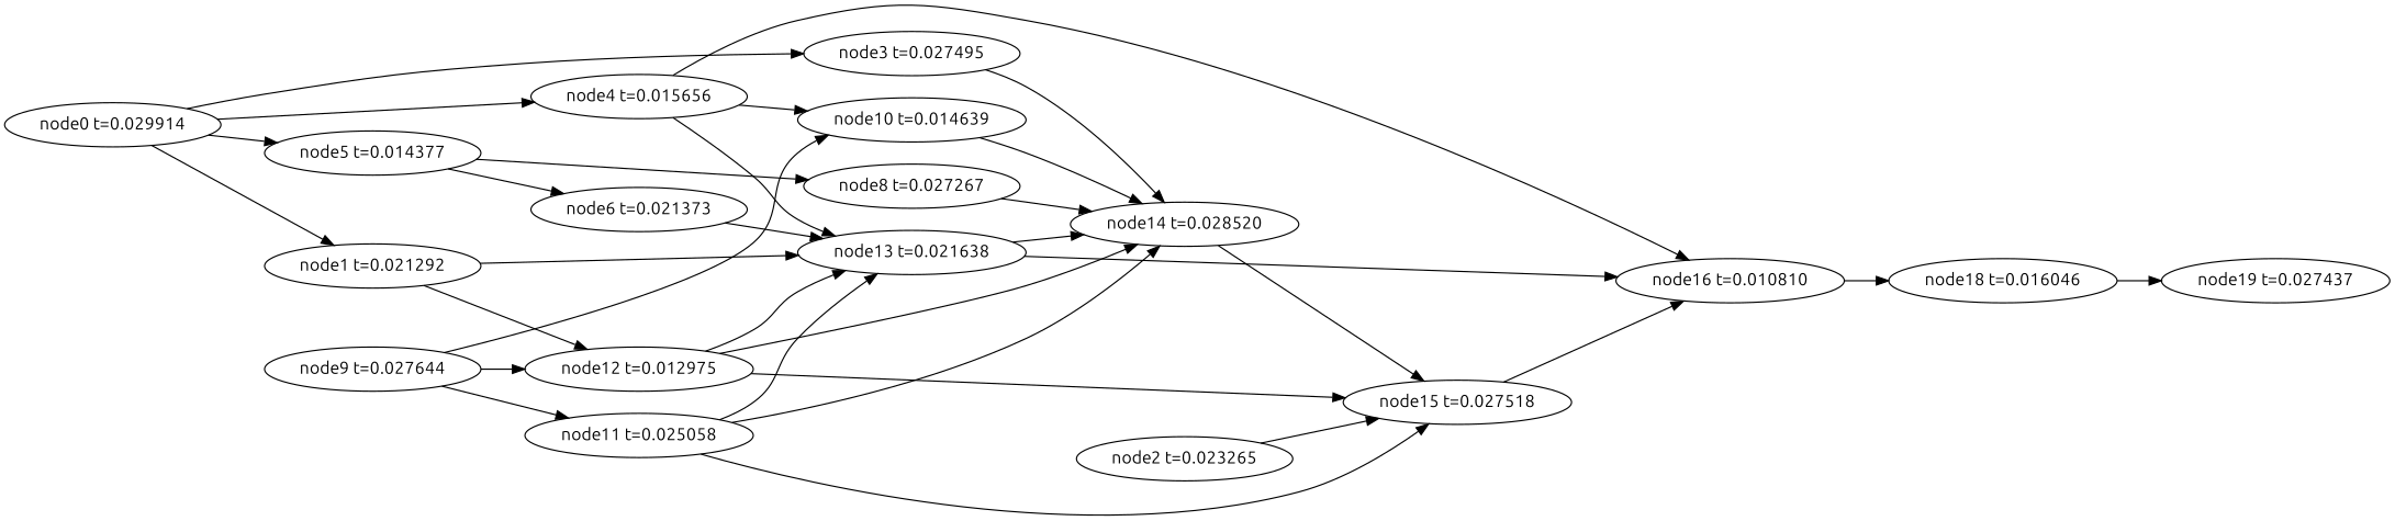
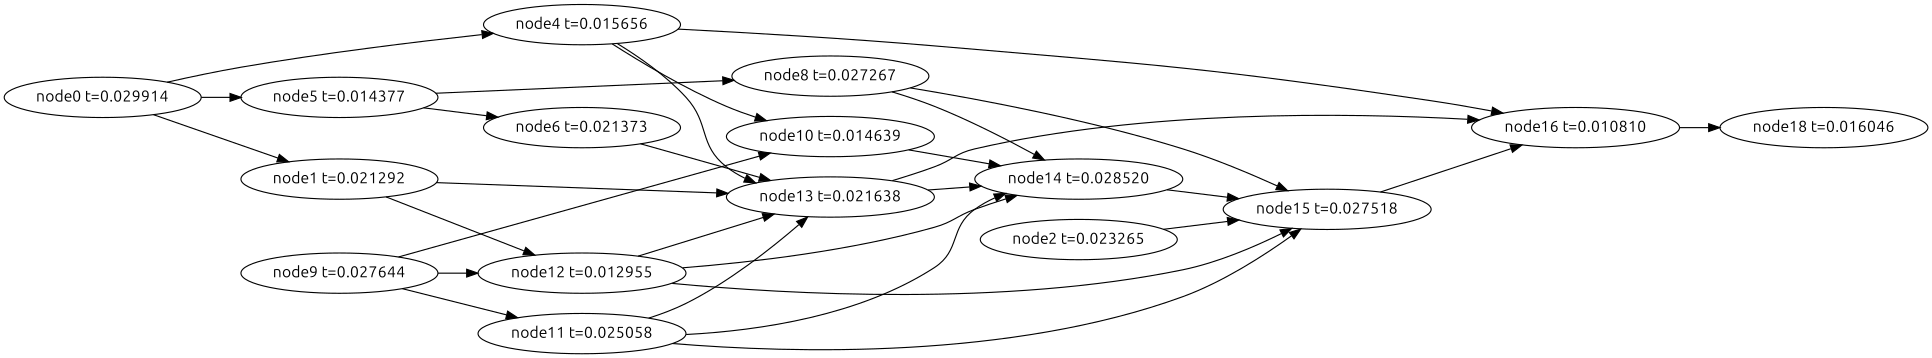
  digraph {
    fontname=Ubuntu
    rankdir=LR
    node [fontname=Ubuntu]
    edge [fontname=Ubuntu]
-   n1 [label="node19 t=0.027437"]
    n2 [label="node18 t=0.016046"]
    n3 [label="node16 t=0.010810"]
    n4 [label="node15 t=0.027518"]
    n5 [label="node14 t=0.028520"]
    n6 [label="node13 t=0.021638"]
-   n7 [label="node12 t=0.012975"]
+   n7 [label="node12 t=0.012955"]
    n8 [label="node11 t=0.025058"]
    n9 [label="node10 t=0.014639"]
    n10 [label="node9 t=0.027644"]
    n11 [label="node8 t=0.027267"]
    n12 [label="node6 t=0.021373"]
    n13 [label="node5 t=0.014377"]
    n14 [label="node4 t=0.015656"]
-   n15 [label="node3 t=0.027495"]
    n16 [label="node2 t=0.023265"]
    n17 [label="node1 t=0.021292"]
    n18 [label="node0 t=0.029914"]
-   n2 -> n1
    n3 -> n2
    n4 -> n3
    n5 -> n4
    n6 -> n3
    n6 -> n5
    n7 -> n4
    n7 -> n5
    n7 -> n6
    n8 -> n4
    n8 -> n5
    n8 -> n6
    n9 -> n5
    n10 -> n7
    n10 -> n8
    n10 -> n9
+   n11 -> n4
    n11 -> n5
    n12 -> n6
    n13 -> n11
    n13 -> n12
    n14 -> n3
    n14 -> n6
    n14 -> n9
-   n15 -> n5
    n16 -> n4
    n17 -> n6
    n17 -> n7
    n18 -> n13
    n18 -> n14
-   n18 -> n15
    n18 -> n17
  }
